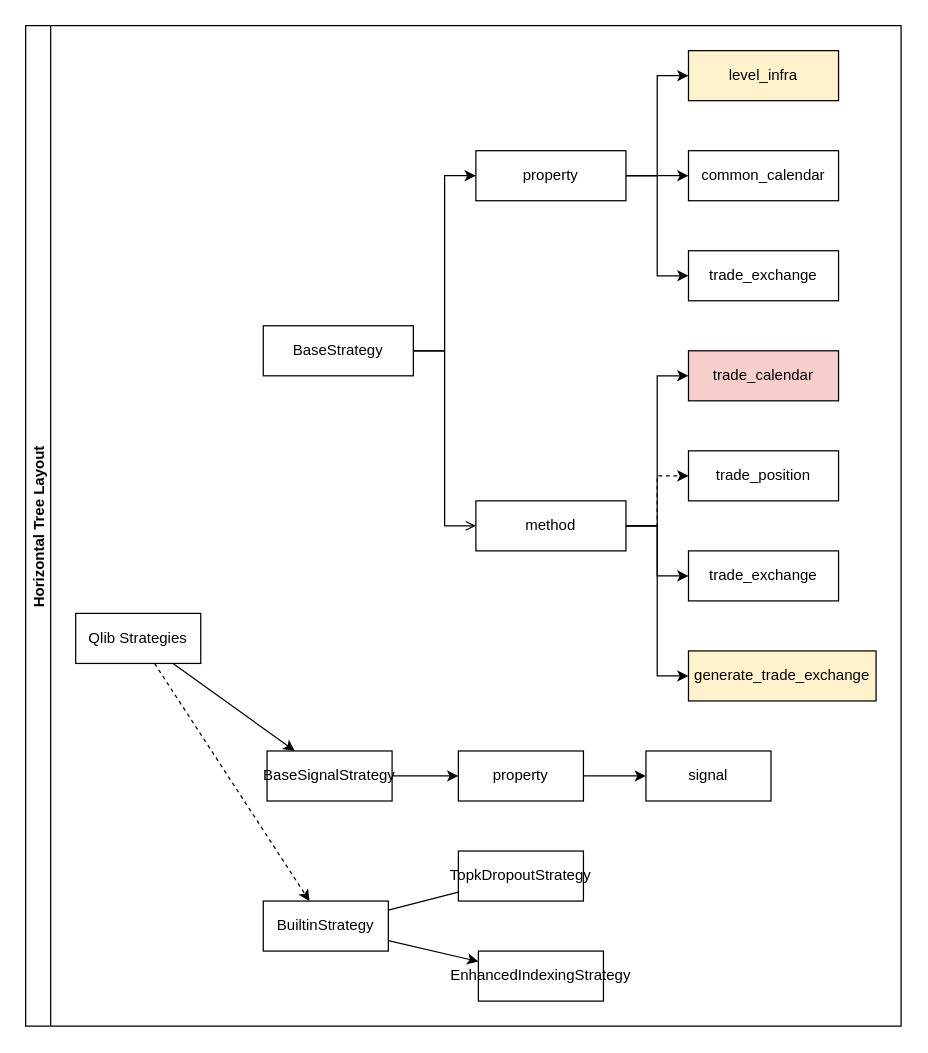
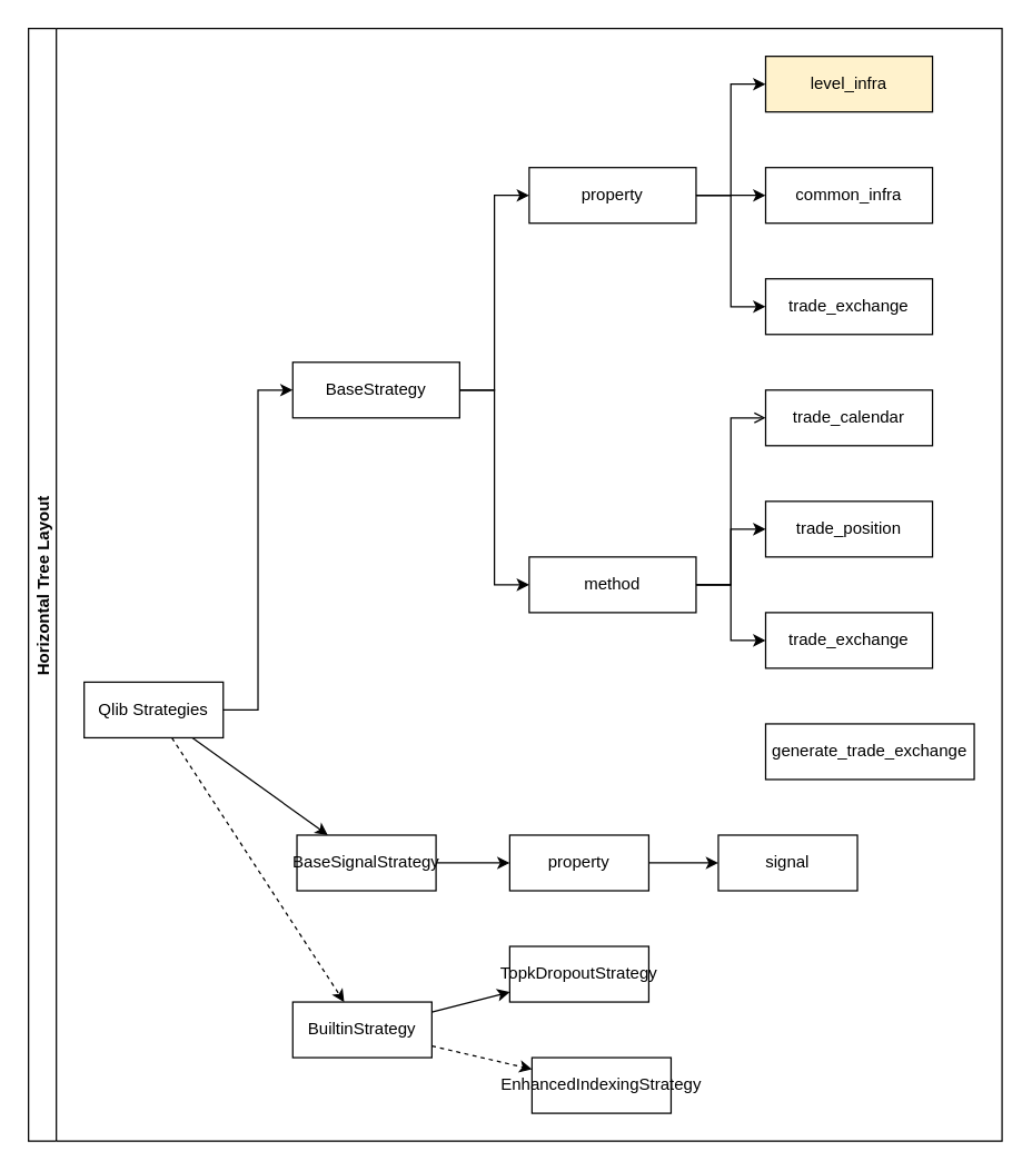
  <mxCell id="0" />
  <mxCell id="1" parent="0" />
  <mxCell id="2" value="Horizontal Tree Layout" style="swimlane;startSize=20;horizontal=0;childLayout=treeLayout;horizontalTree=1;resizable=0;containerType=tree;" vertex="1" parent="1"><mxGeometry x="20" y="20" width="700" height="800" as="geometry" /></mxCell>
  <mxCell id="3" value="Qlib Strategies" style="whiteSpace=wrap;html=1;" vertex="1" parent="2"><mxGeometry x="40" y="470" width="100" height="40" as="geometry" /></mxCell>
  <mxCell id="4" value="BaseStrategy" style="whiteSpace=wrap;html=1;" vertex="1" parent="2"><mxGeometry x="190" y="240" width="120" height="40" as="geometry" /></mxCell>
+ <mxCell id="5" value="" style="edgeStyle=elbowEdgeStyle;elbow=horizontal;html=1;rounded=0;" edge="1" parent="2" source="3" target="4"><mxGeometry relative="1" as="geometry" /></mxCell>
  <mxCell id="6" value="" style="edgeStyle=elbowEdgeStyle;elbow=horizontal;html=1;rounded=0;" edge="1" target="7" source="4" parent="2"><mxGeometry relative="1" as="geometry"><mxPoint x="340" y="-1241.2" as="sourcePoint" /></mxGeometry></mxCell>
  <mxCell id="7" value="property" style="whiteSpace=wrap;html=1;" vertex="1" parent="2"><mxGeometry x="360" y="100" width="120" height="40" as="geometry" /></mxCell>
  <mxCell id="8" value="" style="edgeStyle=elbowEdgeStyle;elbow=horizontal;html=1;rounded=0;" edge="1" target="9" source="7" parent="2"><mxGeometry relative="1" as="geometry"><mxPoint x="510" y="-1321.2" as="sourcePoint" /></mxGeometry></mxCell>
  <mxCell id="9" value="level_infra" style="whiteSpace=wrap;html=1;fillColor=#fff2cc;" vertex="1" parent="2"><mxGeometry x="530" y="20" width="120" height="40" as="geometry" /></mxCell>
  <mxCell id="10" value="" style="edgeStyle=elbowEdgeStyle;elbow=horizontal;html=1;rounded=0;" edge="1" target="11" source="7" parent="2"><mxGeometry relative="1" as="geometry"><mxPoint x="350" y="-1301.2" as="sourcePoint" /></mxGeometry></mxCell>
- <mxCell id="11" value="common_calendar" style="whiteSpace=wrap;html=1;" vertex="1" parent="2"><mxGeometry x="530" y="100" width="120" height="40" as="geometry" /></mxCell>
+ <mxCell id="11" value="common_infra" style="whiteSpace=wrap;html=1;" vertex="1" parent="2"><mxGeometry x="530" y="100" width="120" height="40" as="geometry" /></mxCell>
  <mxCell id="12" value="" style="edgeStyle=elbowEdgeStyle;elbow=horizontal;html=1;rounded=0;" edge="1" target="13" source="7" parent="2"><mxGeometry relative="1" as="geometry"><mxPoint x="350" y="-1181.2" as="sourcePoint" /></mxGeometry></mxCell>
  <mxCell id="13" value="trade_exchange" style="whiteSpace=wrap;html=1;" vertex="1" parent="2"><mxGeometry x="530" y="180" width="120" height="40" as="geometry" /></mxCell>
- <mxCell id="14" value="" style="edgeStyle=elbowEdgeStyle;elbow=horizontal;html=1;rounded=0;endArrow=open;" edge="1" target="15" source="4" parent="2"><mxGeometry relative="1" as="geometry"><mxPoint x="180" y="-941.2" as="sourcePoint" /></mxGeometry></mxCell>
+ <mxCell id="14" value="" style="edgeStyle=elbowEdgeStyle;elbow=horizontal;html=1;rounded=0;" edge="1" target="15" source="4" parent="2"><mxGeometry relative="1" as="geometry"><mxPoint x="180" y="-941.2" as="sourcePoint" /></mxGeometry></mxCell>
  <mxCell id="15" value="method" style="whiteSpace=wrap;html=1;" vertex="1" parent="2"><mxGeometry x="360" y="380" width="120" height="40" as="geometry" /></mxCell>
- <mxCell id="16" value="" style="edgeStyle=elbowEdgeStyle;elbow=horizontal;html=1;rounded=0;" edge="1" target="17" source="15" parent="2"><mxGeometry relative="1" as="geometry"><mxPoint x="350" y="-1039.92" as="sourcePoint" /></mxGeometry></mxCell>
- <mxCell id="17" value="trade_calendar" style="whiteSpace=wrap;html=1;fillColor=#f8cecc;" vertex="1" parent="2"><mxGeometry x="530" y="260" width="120" height="40" as="geometry" /></mxCell>
- <mxCell id="18" value="" style="edgeStyle=elbowEdgeStyle;elbow=horizontal;html=1;rounded=0;dashed=1;" edge="1" target="19" source="15" parent="2"><mxGeometry relative="1" as="geometry"><mxPoint x="520" y="-962" as="sourcePoint" /></mxGeometry></mxCell>
+ <mxCell id="16" value="" style="edgeStyle=elbowEdgeStyle;elbow=horizontal;html=1;rounded=0;endArrow=open;" edge="1" target="17" source="15" parent="2"><mxGeometry relative="1" as="geometry"><mxPoint x="350" y="-1039.92" as="sourcePoint" /></mxGeometry></mxCell>
+ <mxCell id="17" value="trade_calendar" style="whiteSpace=wrap;html=1;" vertex="1" parent="2"><mxGeometry x="530" y="260" width="120" height="40" as="geometry" /></mxCell>
+ <mxCell id="18" value="" style="edgeStyle=elbowEdgeStyle;elbow=horizontal;html=1;rounded=0;" edge="1" target="19" source="15" parent="2"><mxGeometry relative="1" as="geometry"><mxPoint x="520" y="-962" as="sourcePoint" /></mxGeometry></mxCell>
  <mxCell id="19" value="trade_position" style="whiteSpace=wrap;html=1;" vertex="1" parent="2"><mxGeometry x="530" y="340" width="120" height="40" as="geometry" /></mxCell>
  <mxCell id="20" value="" style="edgeStyle=elbowEdgeStyle;elbow=horizontal;html=1;rounded=0;" edge="1" target="21" source="15" parent="2"><mxGeometry relative="1" as="geometry"><mxPoint x="520" y="-661.2" as="sourcePoint" /></mxGeometry></mxCell>
  <mxCell id="21" value="trade_exchange" style="whiteSpace=wrap;html=1;" vertex="1" parent="2"><mxGeometry x="530" y="420" width="120" height="40" as="geometry" /></mxCell>
- <mxCell id="22" value="" style="edgeStyle=elbowEdgeStyle;elbow=horizontal;html=1;rounded=0;" edge="1" target="23" source="15" parent="2"><mxGeometry relative="1" as="geometry"><mxPoint x="520" y="-646.4" as="sourcePoint" /></mxGeometry></mxCell>
- <mxCell id="23" value="generate_trade_exchange" style="whiteSpace=wrap;html=1;fillColor=#fff2cc;" vertex="1" parent="2"><mxGeometry x="530" y="500" width="150" height="40" as="geometry" /></mxCell>
+ <mxCell id="23" value="generate_trade_exchange" style="whiteSpace=wrap;html=1;" vertex="1" parent="2"><mxGeometry x="530" y="500" width="150" height="40" as="geometry" /></mxCell>
  <mxCell id="24" value="" style="edgeStyle=none;html=1;" edge="1" source="3" target="25" parent="2"><mxGeometry relative="1" as="geometry" /></mxCell>
  <mxCell id="25" value="BaseSignalStrategy" style="whiteSpace=wrap;html=1;" vertex="1" parent="2"><mxGeometry x="193.0" y="580" width="100" height="40" as="geometry" /></mxCell>
  <mxCell id="26" value="" style="edgeStyle=none;html=1;" edge="1" target="27" source="25" parent="2"><mxGeometry relative="1" as="geometry"><mxPoint x="174.118" y="-347.2" as="sourcePoint" /></mxGeometry></mxCell>
  <mxCell id="27" value="property" style="whiteSpace=wrap;html=1;" vertex="1" parent="2"><mxGeometry x="346.0" y="580" width="100" height="40" as="geometry" /></mxCell>
  <mxCell id="28" value="" style="edgeStyle=none;html=1;" edge="1" target="29" source="27" parent="2"><mxGeometry relative="1" as="geometry"><mxPoint x="333" y="87.2" as="sourcePoint" /></mxGeometry></mxCell>
  <mxCell id="29" value="signal" style="whiteSpace=wrap;html=1;" vertex="1" parent="2"><mxGeometry x="496.0" y="580" width="100" height="40" as="geometry" /></mxCell>
  <mxCell id="30" value="" style="edgeStyle=none;html=1;dashed=1;" edge="1" target="31" source="3" parent="2"><mxGeometry relative="1" as="geometry"><mxPoint x="148" y="380" as="sourcePoint" /></mxGeometry></mxCell>
  <mxCell id="31" value="BuiltinStrategy" style="whiteSpace=wrap;html=1;" vertex="1" parent="2"><mxGeometry x="190" y="700" width="100" height="40" as="geometry" /></mxCell>
- <mxCell id="32" value="" style="edgeStyle=none;html=1;endArrow=none;" edge="1" target="33" source="31" parent="2"><mxGeometry relative="1" as="geometry"><mxPoint x="144.286" y="810" as="sourcePoint" /></mxGeometry></mxCell>
+ <mxCell id="32" value="" style="edgeStyle=none;html=1;" edge="1" target="33" source="31" parent="2"><mxGeometry relative="1" as="geometry"><mxPoint x="144.286" y="810" as="sourcePoint" /></mxGeometry></mxCell>
  <mxCell id="33" value="TopkDropoutStrategy" style="whiteSpace=wrap;html=1;" vertex="1" parent="2"><mxGeometry x="346.0" y="660" width="100" height="40" as="geometry" /></mxCell>
- <mxCell id="34" value="" style="edgeStyle=none;html=1;" edge="1" target="35" source="31" parent="2"><mxGeometry relative="1" as="geometry"><mxPoint x="330" y="1000" as="sourcePoint" /></mxGeometry></mxCell>
+ <mxCell id="34" value="" style="edgeStyle=none;html=1;dashed=1;" edge="1" target="35" source="31" parent="2"><mxGeometry relative="1" as="geometry"><mxPoint x="330" y="1000" as="sourcePoint" /></mxGeometry></mxCell>
  <mxCell id="35" value="EnhancedIndexingStrategy" style="whiteSpace=wrap;html=1;" vertex="1" parent="2"><mxGeometry x="362.0" y="740" width="100" height="40" as="geometry" /></mxCell>
